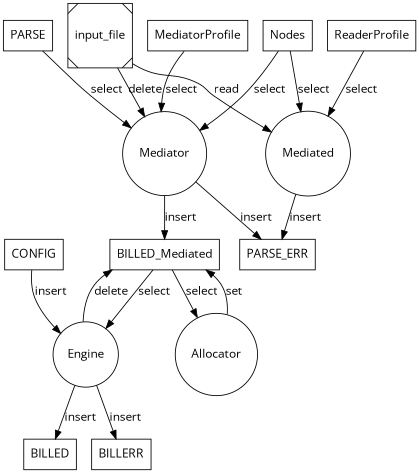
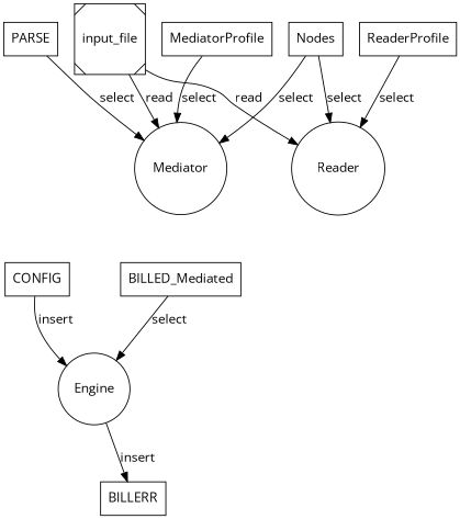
  digraph {
    fontname="Open Sans"
    node [fontname="Open Sans" shape=box]
    edge [fontname="Open Sans"]
    input_file [shape=Msquare]
-   Reader [shape=circle label=Mediated]
+   Reader [shape=circle]
    Mediator [shape=circle]
-   PARSE_ERR
    n5 [label=BILLED_Mediated]
-   Allocator [shape=circle]
    Engine [shape=circle]
    ReaderProfile
    Nodes
    MediatorProfile
    n11 [label=PARSE]
-   BILLED
    BILLERR
    CONFIG
    input_file -> Reader [label=read]
-   input_file -> Mediator [label=delete]
-   Reader -> PARSE_ERR [label=insert]
-   Mediator -> PARSE_ERR [label=insert]
-   Mediator -> n5 [label=insert]
-   n5 -> Allocator [label=select]
+   input_file -> Mediator [label=read]
    n5 -> Engine [label=select]
-   Allocator -> n5 [label=set]
-   Engine -> n5 [label=delete]
-   Engine -> BILLED [label=insert]
    Engine -> BILLERR [label=insert]
    ReaderProfile -> Reader [label=select]
    Nodes -> Reader [label=select]
    Nodes -> Mediator [label=select]
    MediatorProfile -> Mediator [label=select]
    n11 -> Mediator [label=select]
    CONFIG -> Engine [label=insert]
  }
